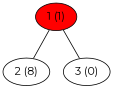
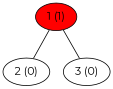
  graph {
    fontname=Montserrat
    node [fontname=Montserrat]
    edge [fontname=Montserrat]
    n1 [fillcolor=red label="1 (1)" style=filled]
-   n2 [label="2 (8)"]
+   n2 [label="2 (0)"]
    n3 [label="3 (0)"]
    n1 -- n2
    n1 -- n3
  }
